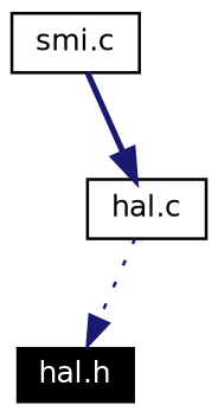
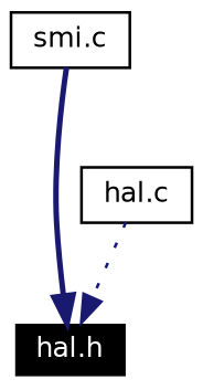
  digraph {
    node [color=black fontname=Helvetica fontsize=10 shape=record]
    edge [color=midnightblue fontname=Helvetica fontsize=10 labelfontname=Helvetica labelfontsize=10]
    n1 [color=white fillcolor=black fontcolor=white height=0.2 label="hal.h" style=filled width=0.4]
    n2 [height=0.2 label="hal.c" width=0.4]
    n3 [height=0.2 label="smi.c" width=0.4]
    n2 -> n1 [style=dotted]
-   n3 -> n2 [style=bold]
+   n3 -> n1 [style=bold]
  }
